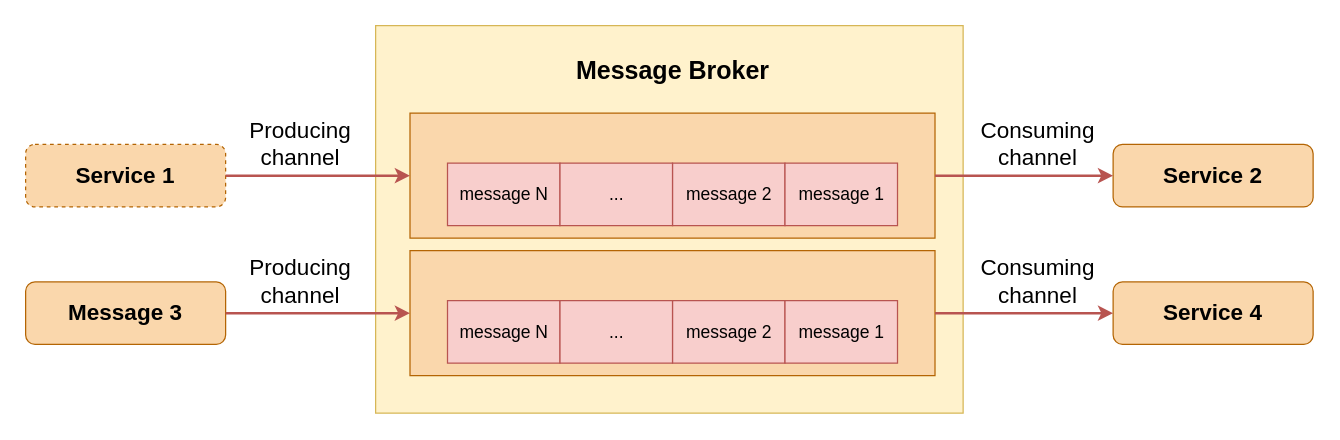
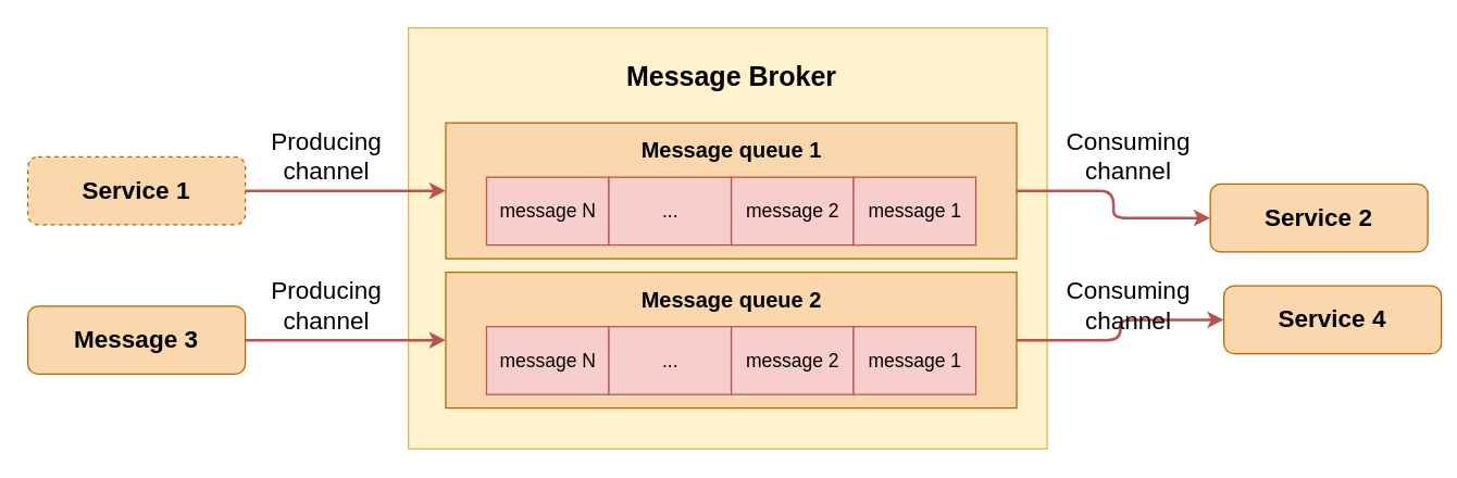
  <mxCell id="0" />
  <mxCell id="1" parent="0" />
  <mxCell id="2" value="" style="rounded=0;whiteSpace=wrap;html=1;fillColor=#fff2cc;strokeColor=#d6b656;strokeWidth=1;perimeterSpacing=0;" parent="1" vertex="1"><mxGeometry x="300" y="20" width="470" height="310" as="geometry" /></mxCell>
  <mxCell id="3" value="" style="rounded=0;whiteSpace=wrap;html=1;fillColor=#fad7ac;strokeColor=#b46504;" parent="1" vertex="1"><mxGeometry x="327.5" y="90" width="420" height="100" as="geometry" /></mxCell>
  <mxCell id="4" value="message 2" style="rounded=0;whiteSpace=wrap;html=1;fillColor=#f8cecc;strokeColor=#b85450;fontSize=14;" parent="1" vertex="1"><mxGeometry x="537.5" y="130" width="90" height="50" as="geometry" /></mxCell>
  <mxCell id="5" value="&lt;font style=&quot;font-size: 14px&quot;&gt;message N&lt;/font&gt;" style="rounded=0;whiteSpace=wrap;html=1;fillColor=#f8cecc;strokeColor=#b85450;" parent="1" vertex="1"><mxGeometry x="357.5" y="130" width="90" height="50" as="geometry" /></mxCell>
  <mxCell id="6" value="&lt;font style=&quot;font-size: 14px&quot;&gt;...&lt;/font&gt;" style="rounded=0;whiteSpace=wrap;html=1;fillColor=#f8cecc;strokeColor=#b85450;" parent="1" vertex="1"><mxGeometry x="447.5" y="130" width="90" height="50" as="geometry" /></mxCell>
+ <mxCell id="7" value="&lt;b&gt;&lt;font style=&quot;font-size: 16px&quot;&gt;Message queue 1&lt;/font&gt;&lt;/b&gt;" style="text;html=1;fillColor=none;align=center;verticalAlign=middle;whiteSpace=wrap;rounded=0;fontSize=13;" parent="1" vertex="1"><mxGeometry x="457.5" y="90" width="160" height="40" as="geometry" /></mxCell>
  <mxCell id="8" value="message 1" style="rounded=0;whiteSpace=wrap;html=1;fillColor=#f8cecc;strokeColor=#b85450;fontSize=14;" parent="1" vertex="1"><mxGeometry x="627.5" y="130" width="90" height="50" as="geometry" /></mxCell>
  <mxCell id="9" value="&lt;span style=&quot;font-size: 18px&quot;&gt;&lt;b&gt;Service 1&lt;/b&gt;&lt;/span&gt;" style="rounded=1;whiteSpace=wrap;html=1;fillColor=#fad7ac;strokeColor=#b46504;dashed=1;" parent="1" vertex="1"><mxGeometry x="20" y="115" width="160" height="50" as="geometry" /></mxCell>
- <mxCell id="10" value="&lt;span style=&quot;font-size: 18px&quot;&gt;&lt;b&gt;Service 2&lt;/b&gt;&lt;/span&gt;" style="rounded=1;whiteSpace=wrap;html=1;fillColor=#fad7ac;strokeColor=#b46504;" parent="1" vertex="1"><mxGeometry x="890" y="115" width="160" height="50" as="geometry" /></mxCell>
+ <mxCell id="10" value="&lt;span style=&quot;font-size: 18px&quot;&gt;&lt;b&gt;Service 2&lt;/b&gt;&lt;/span&gt;" style="rounded=1;whiteSpace=wrap;html=1;fillColor=#fad7ac;strokeColor=#b46504;" parent="1" vertex="1"><mxGeometry x="890" y="135" width="160" height="50" as="geometry" /></mxCell>
  <mxCell id="11" value="" style="endArrow=classic;startArrow=none;html=1;rounded=0;edgeStyle=orthogonalEdgeStyle;entryX=0;entryY=0.5;entryDx=0;entryDy=0;exitX=1;exitY=0.5;exitDx=0;exitDy=0;startFill=0;strokeWidth=2;fillColor=#f8cecc;strokeColor=#b85450;" parent="1" source="9" target="3" edge="1"><mxGeometry width="50" height="50" relative="1" as="geometry"><mxPoint x="70" y="280" as="sourcePoint" /><mxPoint x="290" y="280" as="targetPoint" /><Array as="points"><mxPoint x="180" y="140" /></Array></mxGeometry></mxCell>
  <mxCell id="12" value="" style="endArrow=classic;startArrow=none;html=1;rounded=1;edgeStyle=orthogonalEdgeStyle;entryX=0;entryY=0.5;entryDx=0;entryDy=0;exitX=1;exitY=0.5;exitDx=0;exitDy=0;startFill=0;strokeWidth=2;fillColor=#f8cecc;strokeColor=#b85450;" parent="1" source="3" target="10" edge="1"><mxGeometry width="50" height="50" relative="1" as="geometry"><mxPoint x="250" y="160" as="sourcePoint" /><mxPoint x="337.5" y="160" as="targetPoint" /></mxGeometry></mxCell>
  <mxCell id="13" value="&lt;font style=&quot;font-size: 18px&quot;&gt;Consuming&lt;br&gt;channel&lt;/font&gt;" style="text;html=1;strokeColor=none;fillColor=none;align=center;verticalAlign=middle;whiteSpace=wrap;rounded=0;" parent="1" vertex="1"><mxGeometry x="780" y="100" width="100" height="30" as="geometry" /></mxCell>
  <mxCell id="14" value="&lt;font style=&quot;font-size: 20px&quot;&gt;&lt;b&gt;Message Broker&lt;/b&gt;&lt;/font&gt;" style="text;html=1;strokeColor=none;fillColor=none;align=center;verticalAlign=middle;whiteSpace=wrap;rounded=0;dashed=1;" parent="1" vertex="1"><mxGeometry x="442.5" y="40" width="190" height="30" as="geometry" /></mxCell>
  <mxCell id="15" value="&lt;font style=&quot;font-size: 18px&quot;&gt;Producing&lt;br&gt;channel&lt;/font&gt;" style="text;html=1;strokeColor=none;fillColor=none;align=center;verticalAlign=middle;whiteSpace=wrap;rounded=0;" parent="1" vertex="1"><mxGeometry x="190" y="100" width="100" height="30" as="geometry" /></mxCell>
  <mxCell id="16" value="" style="rounded=0;whiteSpace=wrap;html=1;fillColor=#fad7ac;strokeColor=#b46504;" parent="1" vertex="1"><mxGeometry x="327.5" y="200" width="420" height="100" as="geometry" /></mxCell>
  <mxCell id="17" value="message 2" style="rounded=0;whiteSpace=wrap;html=1;fillColor=#f8cecc;strokeColor=#b85450;fontSize=14;" parent="1" vertex="1"><mxGeometry x="537.5" y="240" width="90" height="50" as="geometry" /></mxCell>
  <mxCell id="18" value="&lt;font style=&quot;font-size: 14px&quot;&gt;message N&lt;/font&gt;" style="rounded=0;whiteSpace=wrap;html=1;fillColor=#f8cecc;strokeColor=#b85450;" parent="1" vertex="1"><mxGeometry x="357.5" y="240" width="90" height="50" as="geometry" /></mxCell>
  <mxCell id="19" value="&lt;font style=&quot;font-size: 14px&quot;&gt;...&lt;/font&gt;" style="rounded=0;whiteSpace=wrap;html=1;fillColor=#f8cecc;strokeColor=#b85450;" parent="1" vertex="1"><mxGeometry x="447.5" y="240" width="90" height="50" as="geometry" /></mxCell>
+ <mxCell id="20" value="&lt;b&gt;&lt;font style=&quot;font-size: 16px&quot;&gt;Message queue 2&lt;/font&gt;&lt;/b&gt;" style="text;html=1;fillColor=none;align=center;verticalAlign=middle;whiteSpace=wrap;rounded=0;fontSize=13;" parent="1" vertex="1"><mxGeometry x="457.5" y="200" width="160" height="40" as="geometry" /></mxCell>
  <mxCell id="21" value="message 1" style="rounded=0;whiteSpace=wrap;html=1;fillColor=#f8cecc;strokeColor=#b85450;fontSize=14;" parent="1" vertex="1"><mxGeometry x="627.5" y="240" width="90" height="50" as="geometry" /></mxCell>
  <mxCell id="22" value="&lt;span style=&quot;font-size: 18px&quot;&gt;&lt;b&gt;Message 3&lt;/b&gt;&lt;/span&gt;" style="rounded=1;whiteSpace=wrap;html=1;fillColor=#fad7ac;strokeColor=#b46504;" parent="1" vertex="1"><mxGeometry x="20" y="225" width="160" height="50" as="geometry" /></mxCell>
- <mxCell id="23" value="&lt;span style=&quot;font-size: 18px&quot;&gt;&lt;b&gt;Service 4&lt;/b&gt;&lt;/span&gt;" style="rounded=1;whiteSpace=wrap;html=1;fillColor=#fad7ac;strokeColor=#b46504;" parent="1" vertex="1"><mxGeometry x="890" y="225" width="160" height="50" as="geometry" /></mxCell>
+ <mxCell id="23" value="&lt;span style=&quot;font-size: 18px&quot;&gt;&lt;b&gt;Service 4&lt;/b&gt;&lt;/span&gt;" style="rounded=1;whiteSpace=wrap;html=1;fillColor=#fad7ac;strokeColor=#b46504;" parent="1" vertex="1"><mxGeometry x="900" y="210" width="160" height="50" as="geometry" /></mxCell>
  <mxCell id="24" value="" style="endArrow=classic;startArrow=none;html=1;rounded=0;edgeStyle=orthogonalEdgeStyle;entryX=0;entryY=0.5;entryDx=0;entryDy=0;exitX=1;exitY=0.5;exitDx=0;exitDy=0;startFill=0;strokeWidth=2;fillColor=#f8cecc;strokeColor=#b85450;" parent="1" source="22" target="16" edge="1"><mxGeometry width="50" height="50" relative="1" as="geometry"><mxPoint x="70" y="390" as="sourcePoint" /><mxPoint x="290" y="390" as="targetPoint" /><Array as="points"><mxPoint x="180" y="250" /></Array></mxGeometry></mxCell>
  <mxCell id="25" value="" style="endArrow=classic;startArrow=none;html=1;rounded=1;edgeStyle=orthogonalEdgeStyle;entryX=0;entryY=0.5;entryDx=0;entryDy=0;exitX=1;exitY=0.5;exitDx=0;exitDy=0;startFill=0;strokeWidth=2;fillColor=#f8cecc;strokeColor=#b85450;" parent="1" source="16" target="23" edge="1"><mxGeometry width="50" height="50" relative="1" as="geometry"><mxPoint x="250" y="270" as="sourcePoint" /><mxPoint x="337.5" y="270" as="targetPoint" /></mxGeometry></mxCell>
  <mxCell id="26" value="&lt;font style=&quot;font-size: 18px&quot;&gt;Consuming&lt;br&gt;channel&lt;/font&gt;" style="text;html=1;strokeColor=none;fillColor=none;align=center;verticalAlign=middle;whiteSpace=wrap;rounded=0;" parent="1" vertex="1"><mxGeometry x="780" y="210" width="100" height="30" as="geometry" /></mxCell>
  <mxCell id="27" value="&lt;font style=&quot;font-size: 18px&quot;&gt;Producing&lt;br&gt;channel&lt;/font&gt;" style="text;html=1;strokeColor=none;fillColor=none;align=center;verticalAlign=middle;whiteSpace=wrap;rounded=0;" parent="1" vertex="1"><mxGeometry x="190" y="210" width="100" height="30" as="geometry" /></mxCell>
